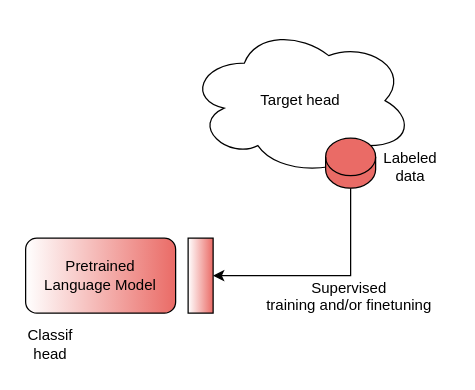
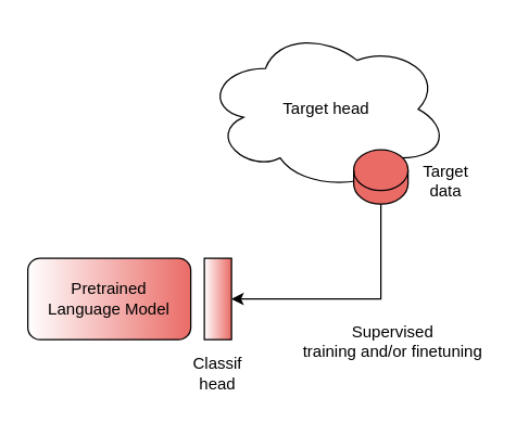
  <mxCell id="0" />
  <mxCell id="1" parent="0" />
  <mxCell id="2" value="&lt;div&gt;Pretrained&lt;/div&gt;&lt;div&gt;Language Model&lt;br&gt;&lt;/div&gt;" style="whiteSpace=wrap;html=1;gradientColor=#ffffff;fillColor=#EA6B66;gradientDirection=west;rounded=1;" vertex="1" parent="1"><mxGeometry x="20" y="190" width="120" height="60" as="geometry" /></mxCell>
  <mxCell id="3" value="Target head" style="ellipse;shape=cloud;whiteSpace=wrap;html=1;" vertex="1" parent="1"><mxGeometry x="150" y="20" width="180" height="120" as="geometry" /></mxCell>
  <mxCell id="4" value="" style="rounded=0;whiteSpace=wrap;html=1;gradientColor=#ffffff;gradientDirection=west;fillColor=#EA6B66;" vertex="1" parent="1"><mxGeometry x="150" y="190" width="20" height="60" as="geometry" /></mxCell>
- <mxCell id="5" value="&lt;div&gt;Classif&lt;/div&gt;&lt;div&gt;head&lt;br&gt;&lt;/div&gt;" style="text;html=1;strokeColor=none;fillColor=none;align=center;verticalAlign=middle;whiteSpace=wrap;rounded=0;" vertex="1" parent="1"><mxGeometry x="10" y="260" width="60" height="30" as="geometry" /></mxCell>
+ <mxCell id="5" value="&lt;div&gt;Classif&lt;/div&gt;&lt;div&gt;head&lt;br&gt;&lt;/div&gt;" style="text;html=1;strokeColor=none;fillColor=none;align=center;verticalAlign=middle;whiteSpace=wrap;rounded=0;" vertex="1" parent="1"><mxGeometry x="130" y="260" width="60" height="30" as="geometry" /></mxCell>
  <mxCell id="6" value="" style="shape=cylinder3;whiteSpace=wrap;html=1;boundedLbl=1;backgroundOutline=1;size=15;fillColor=#EA6B66;" vertex="1" parent="1"><mxGeometry x="260" y="110" width="40" height="40" as="geometry" /></mxCell>
- <mxCell id="7" value="&lt;div&gt;Labeled&lt;/div&gt;&lt;div&gt;data&lt;br&gt;&lt;/div&gt;" style="text;html=1;strokeColor=none;fillColor=none;align=center;verticalAlign=middle;whiteSpace=wrap;rounded=0;" vertex="1" parent="1"><mxGeometry x="298" y="118" width="60" height="30" as="geometry" /></mxCell>
+ <mxCell id="7" value="&lt;div&gt;Target&lt;/div&gt;&lt;div&gt;data&lt;br&gt;&lt;/div&gt;" style="text;html=1;strokeColor=none;fillColor=none;align=center;verticalAlign=middle;whiteSpace=wrap;rounded=0;" vertex="1" parent="1"><mxGeometry x="298" y="118" width="60" height="30" as="geometry" /></mxCell>
  <mxCell id="8" value="" style="endArrow=classic;html=1;rounded=0;exitX=0.5;exitY=1;exitDx=0;exitDy=0;exitPerimeter=0;entryX=1;entryY=0.5;entryDx=0;entryDy=0;" edge="1" parent="1" source="6" target="4"><mxGeometry width="50" height="50" relative="1" as="geometry"><mxPoint x="50" y="240" as="sourcePoint" /><mxPoint x="260" y="230" as="targetPoint" /><Array as="points"><mxPoint x="280" y="220" /></Array></mxGeometry></mxCell>
- <mxCell id="9" value="Supervised&#10;training and/or finetuning&#10;" style="text;strokeColor=none;fillColor=none;align=center;verticalAlign=middle;spacingLeft=4;spacingRight=4;overflow=hidden;points=[[0,0.5],[1,0.5]];portConstraint=eastwest;rotatable=0;" vertex="1" parent="1"><mxGeometry x="202" y="221" width="154" height="30" as="geometry" /></mxCell>
+ <mxCell id="9" value="Supervised&#10;training and/or finetuning&#10;" style="text;strokeColor=none;fillColor=none;align=center;verticalAlign=middle;spacingLeft=4;spacingRight=4;overflow=hidden;points=[[0,0.5],[1,0.5]];portConstraint=eastwest;rotatable=0;" vertex="1" parent="1"><mxGeometry x="212" y="236" width="154" height="30" as="geometry" /></mxCell>
